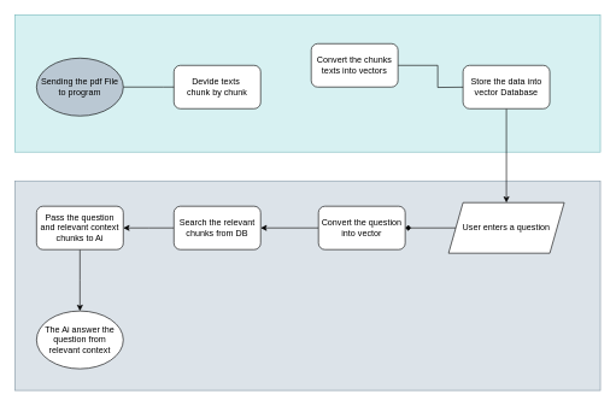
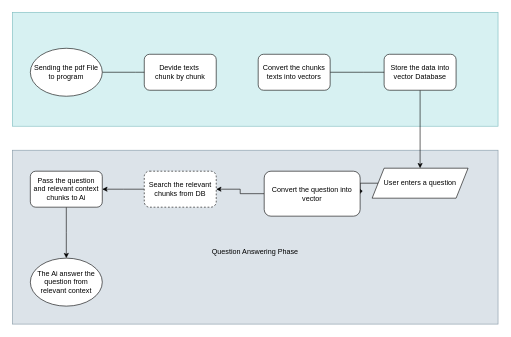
  <mxCell id="0" />
  <mxCell id="1" parent="0" />
  <mxCell id="2" value="" style="rounded=0;whiteSpace=wrap;html=1;opacity=50;fillColor=#bac8d3;strokeColor=#23445d;" vertex="1" parent="1"><mxGeometry x="20" y="250" width="810" height="290" as="geometry" /></mxCell>
  <mxCell id="3" value="" style="rounded=0;whiteSpace=wrap;html=1;fillColor=#b0e3e6;strokeColor=#0e8088;opacity=50;" vertex="1" parent="1"><mxGeometry x="20" y="20" width="810" height="190" as="geometry" /></mxCell>
  <mxCell id="4" style="edgeStyle=orthogonalEdgeStyle;rounded=0;orthogonalLoop=1;jettySize=auto;html=1;" edge="1" parent="1" source="5"><mxGeometry relative="1" as="geometry"><mxPoint x="280" y="120" as="targetPoint" /></mxGeometry></mxCell>
- <mxCell id="5" value="Sending the pdf File to program" style="ellipse;whiteSpace=wrap;html=1;fillColor=#bac8d3;" vertex="1" parent="1"><mxGeometry x="50" y="80" width="120" height="80" as="geometry" /></mxCell>
+ <mxCell id="5" value="Sending the pdf File to program" style="ellipse;whiteSpace=wrap;html=1;" vertex="1" parent="1"><mxGeometry x="50" y="80" width="120" height="80" as="geometry" /></mxCell>
  <mxCell id="6" style="edgeStyle=orthogonalEdgeStyle;rounded=0;orthogonalLoop=1;jettySize=auto;html=1;" edge="1" parent="1" source="19"><mxGeometry relative="1" as="geometry"><mxPoint x="660" y="120" as="targetPoint" /></mxGeometry></mxCell>
  <mxCell id="7" value="Devide texts&amp;nbsp;&lt;div&gt;chunk by chunk&lt;/div&gt;" style="rounded=1;whiteSpace=wrap;html=1;" vertex="1" parent="1"><mxGeometry x="240" y="90" width="120" height="60" as="geometry" /></mxCell>
  <mxCell id="8" style="edgeStyle=orthogonalEdgeStyle;rounded=0;orthogonalLoop=1;jettySize=auto;html=1;" edge="1" parent="1" source="9" target="11"><mxGeometry relative="1" as="geometry"><mxPoint x="720" y="250" as="targetPoint" /></mxGeometry></mxCell>
  <mxCell id="9" value="Store the data into vector Database" style="rounded=1;whiteSpace=wrap;html=1;" vertex="1" parent="1"><mxGeometry x="640" y="90" width="120" height="60" as="geometry" /></mxCell>
  <mxCell id="10" style="edgeStyle=orthogonalEdgeStyle;rounded=0;orthogonalLoop=1;jettySize=auto;html=1;endArrow=diamond;" edge="1" parent="1" source="11" target="13"><mxGeometry relative="1" as="geometry" /></mxCell>
- <mxCell id="11" value="User enters a question" style="shape=parallelogram;perimeter=parallelogramPerimeter;whiteSpace=wrap;html=1;fixedSize=1;" vertex="1" parent="1"><mxGeometry x="620" y="280" width="160" height="70" as="geometry" /></mxCell>
+ <mxCell id="11" value="User enters a question" style="shape=parallelogram;perimeter=parallelogramPerimeter;whiteSpace=wrap;html=1;fixedSize=1;" vertex="1" parent="1"><mxGeometry x="620" y="280" width="160" height="50" as="geometry" /></mxCell>
  <mxCell id="12" style="edgeStyle=orthogonalEdgeStyle;rounded=0;orthogonalLoop=1;jettySize=auto;html=1;" edge="1" parent="1" source="13" target="15"><mxGeometry relative="1" as="geometry"><mxPoint x="310" y="315" as="targetPoint" /></mxGeometry></mxCell>
- <mxCell id="13" value="Convert the question into vector" style="rounded=1;whiteSpace=wrap;html=1;" vertex="1" parent="1"><mxGeometry x="440" y="285" width="120" height="60" as="geometry" /></mxCell>
+ <mxCell id="13" value="Convert the question into vector" style="rounded=1;whiteSpace=wrap;html=1;" vertex="1" parent="1"><mxGeometry x="440" y="285" width="160" height="75" as="geometry" /></mxCell>
  <mxCell id="14" style="edgeStyle=orthogonalEdgeStyle;rounded=0;orthogonalLoop=1;jettySize=auto;html=1;" edge="1" parent="1" source="15"><mxGeometry relative="1" as="geometry"><mxPoint x="170" y="315" as="targetPoint" /></mxGeometry></mxCell>
- <mxCell id="15" value="Search the relevant chunks from DB" style="rounded=1;whiteSpace=wrap;html=1;" vertex="1" parent="1"><mxGeometry x="240" y="285" width="120" height="60" as="geometry" /></mxCell>
+ <mxCell id="15" value="Search the relevant chunks from DB" style="rounded=1;whiteSpace=wrap;html=1;dashed=1;" vertex="1" parent="1"><mxGeometry x="240" y="285" width="120" height="60" as="geometry" /></mxCell>
  <mxCell id="16" style="edgeStyle=orthogonalEdgeStyle;rounded=0;orthogonalLoop=1;jettySize=auto;html=1;" edge="1" parent="1" source="17"><mxGeometry relative="1" as="geometry"><mxPoint x="110" y="430" as="targetPoint" /></mxGeometry></mxCell>
  <mxCell id="17" value="Pass the question and relevant context chunks to Ai" style="rounded=1;whiteSpace=wrap;html=1;" vertex="1" parent="1"><mxGeometry x="50" y="285" width="120" height="60" as="geometry" /></mxCell>
  <mxCell id="18" value="The Ai answer the question from relevant context" style="ellipse;whiteSpace=wrap;html=1;" vertex="1" parent="1"><mxGeometry x="50" y="430" width="120" height="80" as="geometry" /></mxCell>
- <mxCell id="19" value="Convert the chunks texts into vectors" style="rounded=1;whiteSpace=wrap;html=1;" vertex="1" parent="1"><mxGeometry x="430" y="60" width="120" height="60" as="geometry" /></mxCell>
+ <mxCell id="19" value="Convert the chunks texts into vectors" style="rounded=1;whiteSpace=wrap;html=1;" vertex="1" parent="1"><mxGeometry x="430" y="90" width="120" height="60" as="geometry" /></mxCell>
+ <mxCell id="20" value="Question Answering Phase" style="text;html=1;whiteSpace=wrap;strokeColor=none;fillColor=none;align=center;verticalAlign=middle;rounded=0;" vertex="1" parent="1"><mxGeometry x="320" y="390" width="210" height="60" as="geometry" /></mxCell>
